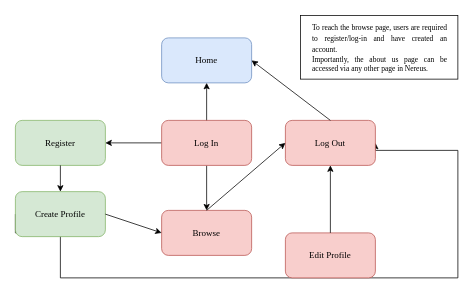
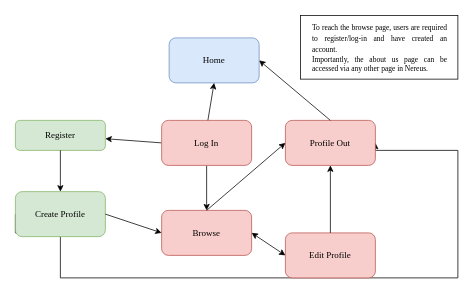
  <mxCell id="0" />
  <mxCell id="1" parent="0" />
- <mxCell id="2" value="&lt;font&gt;Home&lt;/font&gt;" style="rounded=1;whiteSpace=wrap;html=1;fillColor=#dae8fc;strokeColor=#6c8ebf;fontFamily=Lucida Console;" vertex="1" parent="1"><mxGeometry x="215" y="50" width="120" height="60" as="geometry" /></mxCell>
- <mxCell id="3" value="Register" style="rounded=1;whiteSpace=wrap;html=1;fillColor=#d5e8d4;strokeColor=#82b366;fontFamily=Lucida Console;" vertex="1" parent="1"><mxGeometry x="20" y="160" width="120" height="60" as="geometry" /></mxCell>
+ <mxCell id="2" value="&lt;font&gt;Home&lt;/font&gt;" style="rounded=1;whiteSpace=wrap;html=1;fillColor=#dae8fc;strokeColor=#6c8ebf;fontFamily=Lucida Console;" vertex="1" parent="1"><mxGeometry x="225" y="50" width="120" height="60" as="geometry" /></mxCell>
+ <mxCell id="3" value="Register" style="rounded=1;whiteSpace=wrap;html=1;fillColor=#d5e8d4;strokeColor=#82b366;fontFamily=Lucida Console;" vertex="1" parent="1"><mxGeometry x="20" y="160" width="120" height="40" as="geometry" /></mxCell>
  <mxCell id="4" value="" style="endArrow=classic;html=1;rounded=0;exitX=0.5;exitY=1;exitDx=0;exitDy=0;entryX=0.5;entryY=0;entryDx=0;entryDy=0;startArrow=classic;startFill=1;fontFamily=Lucida Console;" edge="1" parent="1" source="2"><mxGeometry width="50" height="50" relative="1" as="geometry"><mxPoint x="285" y="40" as="sourcePoint" /><mxPoint x="275" y="170" as="targetPoint" /></mxGeometry></mxCell>
  <mxCell id="5" style="edgeStyle=orthogonalEdgeStyle;rounded=0;orthogonalLoop=1;jettySize=auto;html=1;exitX=0;exitY=0.5;exitDx=0;exitDy=0;startArrow=none;startFill=0;entryX=1;entryY=0.5;entryDx=0;entryDy=0;fontFamily=Lucida Console;" edge="1" parent="1" source="6" target="13"><mxGeometry relative="1" as="geometry"><mxPoint x="560" y="200" as="targetPoint" /><Array as="points"><mxPoint x="80" y="310" /><mxPoint x="80" y="370" /><mxPoint x="610" y="370" /><mxPoint x="610" y="200" /></Array></mxGeometry></mxCell>
  <mxCell id="6" value="Create Profile" style="rounded=1;whiteSpace=wrap;html=1;fillColor=#d5e8d4;strokeColor=#82b366;fontFamily=Lucida Console;" vertex="1" parent="1"><mxGeometry x="20" y="255" width="120" height="60" as="geometry" /></mxCell>
  <mxCell id="7" value="" style="endArrow=classic;html=1;rounded=0;exitX=0.5;exitY=1;exitDx=0;exitDy=0;fontFamily=Lucida Console;" edge="1" parent="1" source="3" target="6"><mxGeometry width="50" height="50" relative="1" as="geometry"><mxPoint x="300" y="330" as="sourcePoint" /><mxPoint x="350" y="280" as="targetPoint" /></mxGeometry></mxCell>
  <mxCell id="8" value="Edit Profile" style="rounded=1;whiteSpace=wrap;html=1;fillColor=#f8cecc;strokeColor=#b85450;fontFamily=Lucida Console;" vertex="1" parent="1"><mxGeometry x="380" y="310" width="120" height="60" as="geometry" /></mxCell>
  <mxCell id="9" value="Browse" style="rounded=1;whiteSpace=wrap;html=1;fillColor=#f8cecc;strokeColor=#b85450;fontFamily=Lucida Console;" vertex="1" parent="1"><mxGeometry x="215" y="280" width="120" height="60" as="geometry" /></mxCell>
  <mxCell id="10" value="" style="endArrow=classic;html=1;rounded=0;exitX=1;exitY=0.5;exitDx=0;exitDy=0;entryX=0;entryY=0.5;entryDx=0;entryDy=0;fontFamily=Lucida Console;" edge="1" parent="1" source="6" target="9"><mxGeometry width="50" height="50" relative="1" as="geometry"><mxPoint x="300" y="330" as="sourcePoint" /><mxPoint x="350" y="280" as="targetPoint" /></mxGeometry></mxCell>
+ <mxCell id="11" value="" style="endArrow=classic;startArrow=classic;html=1;rounded=0;exitX=1;exitY=0.5;exitDx=0;exitDy=0;entryX=0;entryY=0.5;entryDx=0;entryDy=0;fontFamily=Lucida Console;" edge="1" parent="1" source="9" target="8"><mxGeometry width="50" height="50" relative="1" as="geometry"><mxPoint x="300" y="330" as="sourcePoint" /><mxPoint x="350" y="280" as="targetPoint" /></mxGeometry></mxCell>
  <mxCell id="12" value="" style="endArrow=classic;html=1;rounded=0;exitX=0.5;exitY=1;exitDx=0;exitDy=0;entryX=0.5;entryY=0;entryDx=0;entryDy=0;fontFamily=Lucida Console;" edge="1" parent="1" source="18" target="9"><mxGeometry width="50" height="50" relative="1" as="geometry"><mxPoint x="275" y="230" as="sourcePoint" /><mxPoint x="350" y="280" as="targetPoint" /></mxGeometry></mxCell>
- <mxCell id="13" value="Log Out" style="rounded=1;whiteSpace=wrap;html=1;fillColor=#f8cecc;strokeColor=#b85450;fontFamily=Lucida Console;" vertex="1" parent="1"><mxGeometry x="380" y="160" width="120" height="60" as="geometry" /></mxCell>
+ <mxCell id="13" value="Profile Out" style="rounded=1;whiteSpace=wrap;html=1;fillColor=#f8cecc;strokeColor=#b85450;fontFamily=Lucida Console;" vertex="1" parent="1"><mxGeometry x="380" y="160" width="120" height="60" as="geometry" /></mxCell>
  <mxCell id="14" value="" style="endArrow=classic;html=1;rounded=0;exitX=0.5;exitY=0;exitDx=0;exitDy=0;entryX=0;entryY=0.5;entryDx=0;entryDy=0;fontFamily=Lucida Console;" edge="1" parent="1" source="9" target="13"><mxGeometry width="50" height="50" relative="1" as="geometry"><mxPoint x="300" y="330" as="sourcePoint" /><mxPoint x="350" y="280" as="targetPoint" /></mxGeometry></mxCell>
  <mxCell id="15" value="" style="endArrow=classic;html=1;rounded=0;exitX=0.5;exitY=0;exitDx=0;exitDy=0;entryX=0.5;entryY=1;entryDx=0;entryDy=0;fontFamily=Lucida Console;" edge="1" parent="1" source="8" target="13"><mxGeometry width="50" height="50" relative="1" as="geometry"><mxPoint x="285" y="290" as="sourcePoint" /><mxPoint x="390" y="210" as="targetPoint" /></mxGeometry></mxCell>
  <mxCell id="16" value="" style="endArrow=classic;html=1;rounded=0;exitX=0;exitY=0.5;exitDx=0;exitDy=0;fontFamily=Lucida Console;" edge="1" parent="1" source="18" target="3"><mxGeometry width="50" height="50" relative="1" as="geometry"><mxPoint x="215" y="200" as="sourcePoint" /><mxPoint x="285" y="290" as="targetPoint" /></mxGeometry></mxCell>
  <mxCell id="17" value="" style="endArrow=classic;html=1;rounded=0;exitX=0.5;exitY=0;exitDx=0;exitDy=0;entryX=1;entryY=0.5;entryDx=0;entryDy=0;fontFamily=Lucida Console;" edge="1" parent="1" source="13" target="2"><mxGeometry width="50" height="50" relative="1" as="geometry"><mxPoint x="360" y="260" as="sourcePoint" /><mxPoint x="275" y="30" as="targetPoint" /></mxGeometry></mxCell>
  <mxCell id="18" value="Log In" style="rounded=1;whiteSpace=wrap;html=1;fillColor=#f8cecc;strokeColor=#b85450;fontFamily=Lucida Console;" vertex="1" parent="1"><mxGeometry x="215" y="160" width="120" height="60" as="geometry" /></mxCell>
  <mxCell id="19" value="&lt;div style=&quot;text-align: justify&quot;&gt;&lt;span style=&quot;font-size: 10px&quot;&gt;To reach the browse page, users are required to register/log-in and have created an account.&lt;/span&gt;&lt;/div&gt;&lt;font&gt;&lt;div style=&quot;text-align: justify ; font-size: 2px&quot;&gt;&lt;span&gt;&lt;br&gt;&lt;/span&gt;&lt;/div&gt;&lt;span style=&quot;font-size: 10px&quot;&gt;&lt;div style=&quot;text-align: justify&quot;&gt;&lt;span&gt;Importantly, the about us page can be accessed via any other page in Nereus.&lt;/span&gt;&lt;/div&gt;&lt;/span&gt;&lt;/font&gt;" style="text;html=1;strokeColor=default;fillColor=none;align=left;verticalAlign=middle;whiteSpace=wrap;rounded=0;spacing=16;spacingTop=10;spacingBottom=10;fontFamily=Lucida Console;" vertex="1" parent="1"><mxGeometry x="400" y="20" width="210" height="85" as="geometry" /></mxCell>
